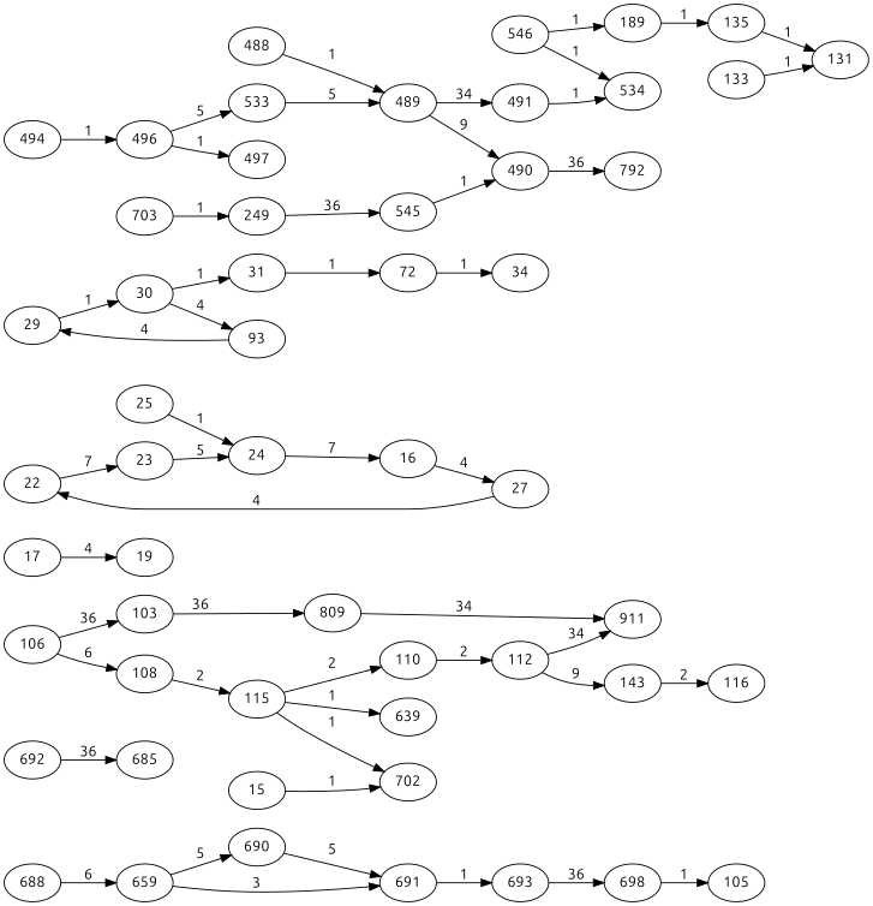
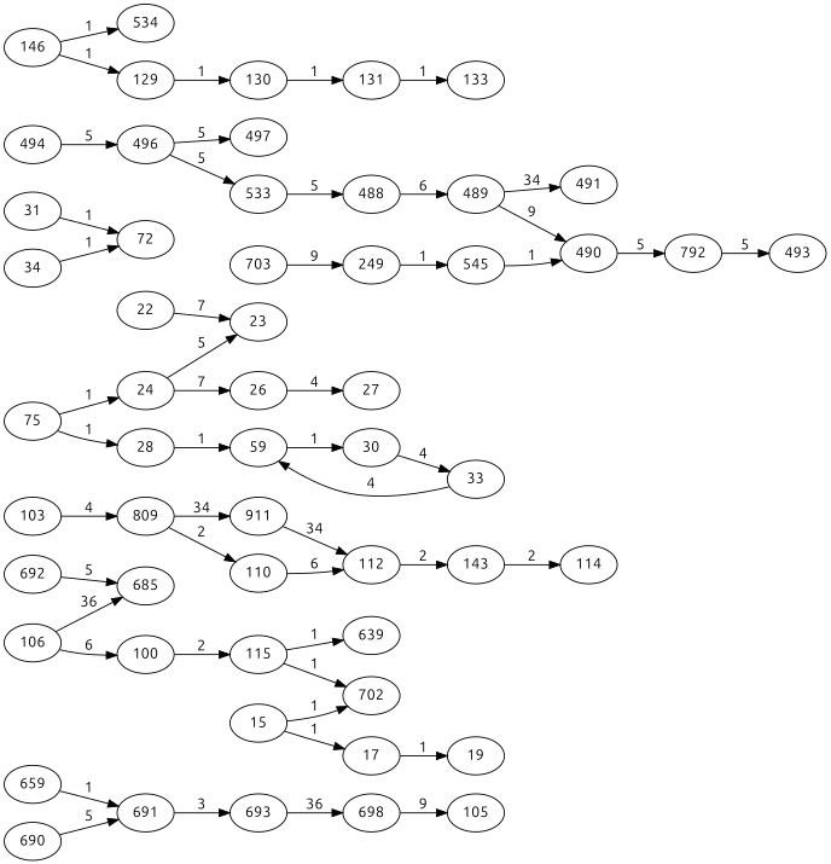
  digraph {
    fontname=Ubuntu
    rankdir=LR
    node [fontname=Ubuntu]
    edge [fontname=Ubuntu]
    n1 [label=659]
-   688
    690
    691
    693
    692
    685
    698
    105
    n10 [label=103]
    106
-   108
+   108 [label=100]
    n13 [label=809]
    115
    n15 [label=911]
    110
    n17 [label=639]
    702
    112
    n20 [label=143]
-   114 [label=116]
+   114
    15
    17
    19
    22
    23
    24
-   26 [label=16]
+   26
    27
-   25
-   29
+   25 [label=75]
+   28
+   29 [label=59]
    30
    31
-   33 [label=93]
+   33
    n36 [label=72]
    34
    n38 [label=249]
    703
    545
    490
    488
    489
    491
    n45 [label=792]
    534
+   493
    494
    496
    497
    533
-   546
-   129 [label=189]
-   130 [label=135]
+   546 [label=146]
+   129
+   130
    131
    133
-   n1 -> 690 [label=5]
-   n1 -> 691 [label=3]
-   688 -> n1 [label=6]
+   n1 -> 691 [label=1]
    690 -> 691 [label=5]
-   691 -> 693 [label=1]
+   691 -> 693 [label=3]
    693 -> 698 [label=36]
-   692 -> 685 [label=36]
-   698 -> 105 [label=1]
-   n10 -> n13 [label=36]
-   106 -> n10 [label=36]
+   692 -> 685 [label=5]
+   698 -> 105 [label=9]
+   n10 -> n13 [label=4]
+   106 -> 685 [label=36]
    106 -> 108 [label=6]
    108 -> 115 [label=2]
    n13 -> n15 [label=34]
-   115 -> 110 [label=2]
+   n13 -> 110 [label=2]
    115 -> n17 [label=1]
    115 -> 702 [label=1]
-   112 -> n15 [label=34]
-   110 -> 112 [label=2]
-   112 -> n20 [label=9]
+   n15 -> 112 [label=34]
+   110 -> 112 [label=6]
+   112 -> n20 [label=2]
    n20 -> 114 [label=2]
    15 -> 702 [label=1]
-   17 -> 19 [label=4]
+   15 -> 17 [label=1]
+   17 -> 19 [label=1]
    22 -> 23 [label=7]
-   23 -> 24 [label=5]
+   24 -> 23 [label=5]
    24 -> 26 [label=7]
    26 -> 27 [label=4]
-   27 -> 22 [label=4]
    25 -> 24 [label=1]
+   25 -> 28 [label=1]
+   28 -> 29 [label=1]
    29 -> 30 [label=1]
-   30 -> 31 [label=1]
    30 -> 33 [label=4]
    31 -> n36 [label=1]
    33 -> 29 [label=4]
-   n36 -> 34 [label=1]
-   n38 -> 545 [label=36]
-   703 -> n38 [label=1]
+   34 -> n36 [label=1]
+   n38 -> 545 [label=1]
+   703 -> n38 [label=9]
    545 -> 490 [label=1]
-   490 -> n45 [label=36]
-   488 -> 489 [label=1]
+   490 -> n45 [label=5]
+   488 -> 489 [label=6]
    489 -> 490 [label=9]
    489 -> 491 [label=34]
-   491 -> 534 [label=1]
-   494 -> 496 [label=1]
-   496 -> 497 [label=1]
+   n45 -> 493 [label=5]
+   494 -> 496 [label=5]
+   496 -> 497 [label=5]
    496 -> 533 [label=5]
-   533 -> 489 [label=5]
+   533 -> 488 [label=5]
    546 -> 534 [label=1]
    546 -> 129 [label=1]
    129 -> 130 [label=1]
    130 -> 131 [label=1]
-   133 -> 131 [label=1]
+   131 -> 133 [label=1]
  }
